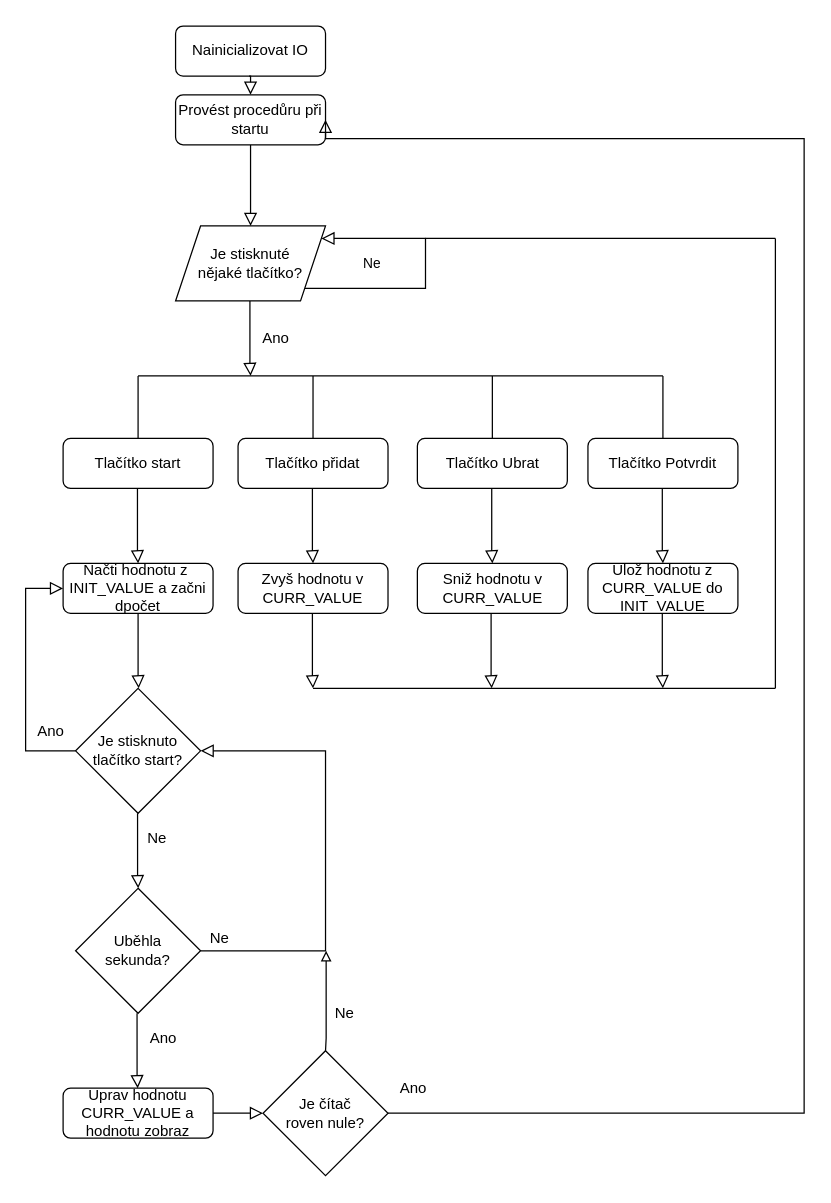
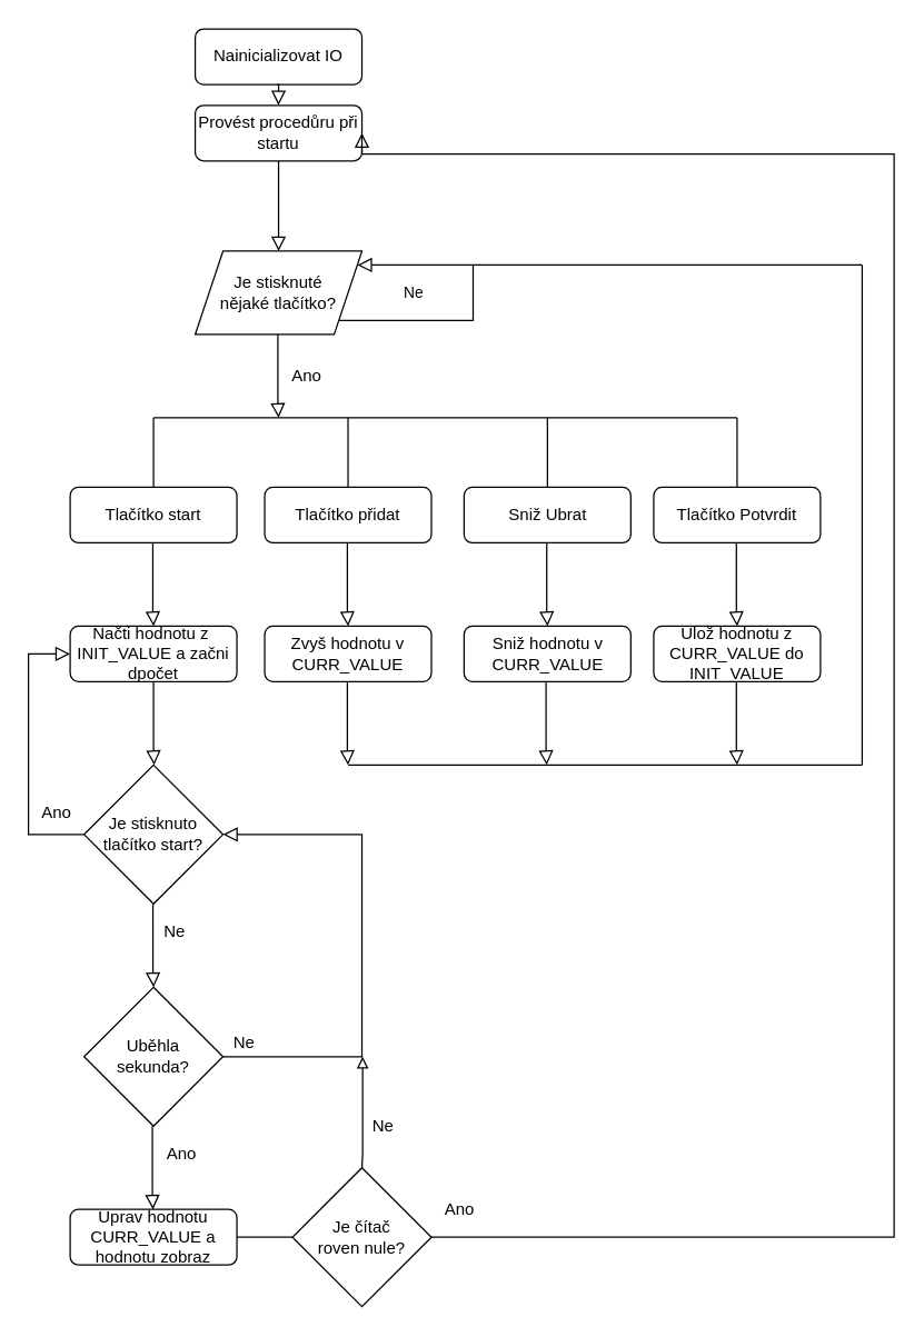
  <mxCell id="0" />
  <mxCell id="1" parent="0" />
  <mxCell id="2" value="" style="rounded=0;html=1;jettySize=auto;orthogonalLoop=1;fontSize=11;endArrow=block;endFill=0;endSize=8;strokeWidth=1;shadow=0;labelBackgroundColor=none;edgeStyle=orthogonalEdgeStyle;" parent="1" source="3" edge="1"><mxGeometry relative="1" as="geometry"><mxPoint x="200" y="180" as="targetPoint" /></mxGeometry></mxCell>
  <mxCell id="3" value="Provést procedůru při startu" style="rounded=1;whiteSpace=wrap;html=1;fontSize=12;glass=0;strokeWidth=1;shadow=0;" parent="1" vertex="1"><mxGeometry x="140" y="75" width="120" height="40" as="geometry" /></mxCell>
  <mxCell id="4" value="Ne" style="edgeStyle=orthogonalEdgeStyle;rounded=0;html=1;jettySize=auto;orthogonalLoop=1;fontSize=11;endArrow=block;endFill=0;endSize=8;strokeWidth=1;shadow=0;labelBackgroundColor=none;" parent="1" source="5" target="5" edge="1"><mxGeometry x="0.636" y="20" relative="1" as="geometry"><mxPoint as="offset" /><mxPoint x="270" y="240" as="sourcePoint" /><mxPoint x="270" y="210" as="targetPoint" /><Array as="points"><mxPoint x="340" y="230" /><mxPoint x="340" y="190" /></Array></mxGeometry></mxCell>
  <mxCell id="5" value="Je stisknuté &lt;br&gt;nějaké tlačítko?" style="shape=parallelogram;perimeter=parallelogramPerimeter;whiteSpace=wrap;html=1;fixedSize=1;" parent="1" vertex="1"><mxGeometry x="140" y="180" width="120" height="60" as="geometry" /></mxCell>
  <mxCell id="6" value="" style="rounded=0;html=1;jettySize=auto;orthogonalLoop=1;fontSize=11;endArrow=block;endFill=0;endSize=8;strokeWidth=1;shadow=0;labelBackgroundColor=none;edgeStyle=orthogonalEdgeStyle;" parent="1" edge="1"><mxGeometry relative="1" as="geometry"><mxPoint x="199.5" y="240" as="sourcePoint" /><mxPoint x="200" y="300" as="targetPoint" /><Array as="points"><mxPoint x="200" y="290" /><mxPoint x="200" y="290" /></Array></mxGeometry></mxCell>
  <mxCell id="7" value="Ano" style="text;html=1;align=center;verticalAlign=middle;resizable=0;points=[];autosize=1;" parent="1" vertex="1"><mxGeometry x="200" y="260" width="40" height="20" as="geometry" /></mxCell>
  <mxCell id="8" value="" style="endArrow=none;html=1;" parent="1" edge="1"><mxGeometry width="50" height="50" relative="1" as="geometry"><mxPoint x="110" y="300" as="sourcePoint" /><mxPoint x="530" y="300" as="targetPoint" /></mxGeometry></mxCell>
  <mxCell id="9" value="" style="endArrow=none;html=1;" parent="1" edge="1"><mxGeometry width="50" height="50" relative="1" as="geometry"><mxPoint x="110" y="300" as="sourcePoint" /><mxPoint x="110" y="350" as="targetPoint" /></mxGeometry></mxCell>
  <mxCell id="10" style="edgeStyle=elbowEdgeStyle;rounded=0;orthogonalLoop=1;jettySize=auto;html=1;exitX=0.75;exitY=1;exitDx=0;exitDy=0;endArrow=classicThin;endFill=1;" parent="1" source="3" target="3" edge="1"><mxGeometry relative="1" as="geometry" /></mxCell>
  <mxCell id="11" value="Tlačítko start" style="rounded=1;whiteSpace=wrap;html=1;fontSize=12;glass=0;strokeWidth=1;shadow=0;" parent="1" vertex="1"><mxGeometry x="50" y="350" width="120" height="40" as="geometry" /></mxCell>
  <mxCell id="12" value="" style="endArrow=none;html=1;" parent="1" edge="1"><mxGeometry width="50" height="50" relative="1" as="geometry"><mxPoint x="250" y="300" as="sourcePoint" /><mxPoint x="250" y="350" as="targetPoint" /></mxGeometry></mxCell>
  <mxCell id="13" value="Tlačítko přidat" style="rounded=1;whiteSpace=wrap;html=1;fontSize=12;glass=0;strokeWidth=1;shadow=0;" parent="1" vertex="1"><mxGeometry x="190" y="350" width="120" height="40" as="geometry" /></mxCell>
  <mxCell id="14" value="" style="endArrow=none;html=1;" parent="1" edge="1"><mxGeometry width="50" height="50" relative="1" as="geometry"><mxPoint x="393.5" y="300" as="sourcePoint" /><mxPoint x="393.5" y="350" as="targetPoint" /></mxGeometry></mxCell>
- <mxCell id="15" value="Tlačítko Ubrat" style="rounded=1;whiteSpace=wrap;html=1;fontSize=12;glass=0;strokeWidth=1;shadow=0;" parent="1" vertex="1"><mxGeometry x="333.5" y="350" width="120" height="40" as="geometry" /></mxCell>
+ <mxCell id="15" value="Sniž Ubrat" style="rounded=1;whiteSpace=wrap;html=1;fontSize=12;glass=0;strokeWidth=1;shadow=0;" parent="1" vertex="1"><mxGeometry x="333.5" y="350" width="120" height="40" as="geometry" /></mxCell>
  <mxCell id="16" value="" style="endArrow=none;html=1;" parent="1" edge="1"><mxGeometry width="50" height="50" relative="1" as="geometry"><mxPoint x="530" y="300" as="sourcePoint" /><mxPoint x="530" y="350" as="targetPoint" /></mxGeometry></mxCell>
  <mxCell id="17" value="Tlačítko Potvrdit" style="rounded=1;whiteSpace=wrap;html=1;fontSize=12;glass=0;strokeWidth=1;shadow=0;" parent="1" vertex="1"><mxGeometry x="470" y="350" width="120" height="40" as="geometry" /></mxCell>
  <mxCell id="18" value="Načti hodnotu z&amp;nbsp; INIT_VALUE a začni dpočet" style="rounded=1;whiteSpace=wrap;html=1;fontSize=12;glass=0;strokeWidth=1;shadow=0;" parent="1" vertex="1"><mxGeometry x="50" y="450" width="120" height="40" as="geometry" /></mxCell>
  <mxCell id="19" value="" style="rounded=0;html=1;jettySize=auto;orthogonalLoop=1;fontSize=11;endArrow=block;endFill=0;endSize=8;strokeWidth=1;shadow=0;labelBackgroundColor=none;edgeStyle=orthogonalEdgeStyle;" parent="1" edge="1"><mxGeometry relative="1" as="geometry"><mxPoint x="109.5" y="390" as="sourcePoint" /><mxPoint x="110" y="450" as="targetPoint" /><Array as="points"><mxPoint x="110" y="440" /><mxPoint x="110" y="440" /></Array></mxGeometry></mxCell>
  <mxCell id="20" value="" style="rounded=0;html=1;jettySize=auto;orthogonalLoop=1;fontSize=11;endArrow=block;endFill=0;endSize=8;strokeWidth=1;shadow=0;labelBackgroundColor=none;edgeStyle=orthogonalEdgeStyle;" parent="1" edge="1"><mxGeometry relative="1" as="geometry"><mxPoint x="249.5" y="390" as="sourcePoint" /><mxPoint x="250" y="450" as="targetPoint" /><Array as="points"><mxPoint x="250" y="440" /><mxPoint x="250" y="440" /></Array></mxGeometry></mxCell>
  <mxCell id="21" value="Zvyš hodnotu v CURR_VALUE" style="rounded=1;whiteSpace=wrap;html=1;fontSize=12;glass=0;strokeWidth=1;shadow=0;" parent="1" vertex="1"><mxGeometry x="190" y="450" width="120" height="40" as="geometry" /></mxCell>
  <mxCell id="22" value="" style="rounded=0;html=1;jettySize=auto;orthogonalLoop=1;fontSize=11;endArrow=block;endFill=0;endSize=8;strokeWidth=1;shadow=0;labelBackgroundColor=none;edgeStyle=orthogonalEdgeStyle;" parent="1" edge="1"><mxGeometry relative="1" as="geometry"><mxPoint x="393" y="390" as="sourcePoint" /><mxPoint x="393.5" y="450" as="targetPoint" /><Array as="points"><mxPoint x="393.5" y="440" /><mxPoint x="393.5" y="440" /></Array></mxGeometry></mxCell>
  <mxCell id="23" value="Sniž hodnotu v CURR_VALUE" style="rounded=1;whiteSpace=wrap;html=1;fontSize=12;glass=0;strokeWidth=1;shadow=0;" parent="1" vertex="1"><mxGeometry x="333.5" y="450" width="120" height="40" as="geometry" /></mxCell>
  <mxCell id="24" value="" style="rounded=0;html=1;jettySize=auto;orthogonalLoop=1;fontSize=11;endArrow=block;endFill=0;endSize=8;strokeWidth=1;shadow=0;labelBackgroundColor=none;edgeStyle=orthogonalEdgeStyle;" parent="1" edge="1"><mxGeometry relative="1" as="geometry"><mxPoint x="529.5" y="390" as="sourcePoint" /><mxPoint x="530" y="450" as="targetPoint" /><Array as="points"><mxPoint x="530" y="440" /><mxPoint x="530" y="440" /></Array></mxGeometry></mxCell>
  <mxCell id="25" value="Ulož hodnotu z CURR_VALUE do INIT_VALUE" style="rounded=1;whiteSpace=wrap;html=1;fontSize=12;glass=0;strokeWidth=1;shadow=0;" parent="1" vertex="1"><mxGeometry x="470" y="450" width="120" height="40" as="geometry" /></mxCell>
  <mxCell id="26" value="" style="rounded=0;html=1;jettySize=auto;orthogonalLoop=1;fontSize=11;endArrow=block;endFill=0;endSize=8;strokeWidth=1;shadow=0;labelBackgroundColor=none;edgeStyle=orthogonalEdgeStyle;" parent="1" edge="1"><mxGeometry relative="1" as="geometry"><mxPoint x="249.5" y="490" as="sourcePoint" /><mxPoint x="250" y="550" as="targetPoint" /><Array as="points"><mxPoint x="250" y="540" /><mxPoint x="250" y="540" /></Array></mxGeometry></mxCell>
  <mxCell id="27" value="" style="rounded=0;html=1;jettySize=auto;orthogonalLoop=1;fontSize=11;endArrow=block;endFill=0;endSize=8;strokeWidth=1;shadow=0;labelBackgroundColor=none;edgeStyle=orthogonalEdgeStyle;" parent="1" edge="1"><mxGeometry relative="1" as="geometry"><mxPoint x="392.5" y="490" as="sourcePoint" /><mxPoint x="393" y="550" as="targetPoint" /><Array as="points"><mxPoint x="393" y="540" /><mxPoint x="393" y="540" /></Array></mxGeometry></mxCell>
  <mxCell id="28" value="" style="rounded=0;html=1;jettySize=auto;orthogonalLoop=1;fontSize=11;endArrow=block;endFill=0;endSize=8;strokeWidth=1;shadow=0;labelBackgroundColor=none;edgeStyle=orthogonalEdgeStyle;" parent="1" edge="1"><mxGeometry relative="1" as="geometry"><mxPoint x="529.5" y="490" as="sourcePoint" /><mxPoint x="530" y="550" as="targetPoint" /><Array as="points"><mxPoint x="530" y="540" /><mxPoint x="530" y="540" /></Array></mxGeometry></mxCell>
  <mxCell id="29" value="" style="endArrow=none;html=1;" parent="1" edge="1"><mxGeometry width="50" height="50" relative="1" as="geometry"><mxPoint x="250" y="550" as="sourcePoint" /><mxPoint x="620" y="550" as="targetPoint" /></mxGeometry></mxCell>
  <mxCell id="30" value="" style="endArrow=none;html=1;" parent="1" edge="1"><mxGeometry width="50" height="50" relative="1" as="geometry"><mxPoint x="620" y="190" as="sourcePoint" /><mxPoint x="620" y="550" as="targetPoint" /></mxGeometry></mxCell>
  <mxCell id="31" value="" style="endArrow=none;html=1;" parent="1" edge="1"><mxGeometry width="50" height="50" relative="1" as="geometry"><mxPoint x="340" y="190" as="sourcePoint" /><mxPoint x="620" y="190" as="targetPoint" /></mxGeometry></mxCell>
  <mxCell id="32" value="" style="rounded=0;html=1;jettySize=auto;orthogonalLoop=1;fontSize=11;endArrow=block;endFill=0;endSize=8;strokeWidth=1;shadow=0;labelBackgroundColor=none;edgeStyle=orthogonalEdgeStyle;" parent="1" edge="1"><mxGeometry relative="1" as="geometry"><mxPoint x="110" y="490" as="sourcePoint" /><mxPoint x="110.5" y="550" as="targetPoint" /><Array as="points"><mxPoint x="110.5" y="540" /><mxPoint x="110.5" y="540" /></Array></mxGeometry></mxCell>
  <mxCell id="33" value="Je stisknuto tlačítko start?" style="rhombus;whiteSpace=wrap;html=1;" parent="1" vertex="1"><mxGeometry x="60" y="550" width="100" height="100" as="geometry" /></mxCell>
  <mxCell id="34" value="" style="rounded=0;html=1;jettySize=auto;orthogonalLoop=1;fontSize=11;endArrow=block;endFill=0;endSize=8;strokeWidth=1;shadow=0;labelBackgroundColor=none;edgeStyle=orthogonalEdgeStyle;entryX=0;entryY=0.5;entryDx=0;entryDy=0;" parent="1" target="18" edge="1"><mxGeometry relative="1" as="geometry"><mxPoint x="60" y="600" as="sourcePoint" /><mxPoint x="20" y="470" as="targetPoint" /><Array as="points"><mxPoint x="20" y="600" /><mxPoint x="20" y="470" /></Array></mxGeometry></mxCell>
  <mxCell id="35" value="Ano" style="text;html=1;align=center;verticalAlign=middle;resizable=0;points=[];autosize=1;" parent="1" vertex="1"><mxGeometry x="20" y="575" width="40" height="20" as="geometry" /></mxCell>
  <mxCell id="36" value="" style="rounded=0;html=1;jettySize=auto;orthogonalLoop=1;fontSize=11;endArrow=block;endFill=0;endSize=8;strokeWidth=1;shadow=0;labelBackgroundColor=none;edgeStyle=orthogonalEdgeStyle;" parent="1" edge="1"><mxGeometry relative="1" as="geometry"><mxPoint x="109.58" y="650" as="sourcePoint" /><mxPoint x="110.08" y="710" as="targetPoint" /><Array as="points"><mxPoint x="110.08" y="700" /><mxPoint x="110.08" y="700" /></Array></mxGeometry></mxCell>
  <mxCell id="37" value="Ne" style="text;html=1;align=center;verticalAlign=middle;resizable=0;points=[];autosize=1;" parent="1" vertex="1"><mxGeometry x="110" y="660" width="30" height="20" as="geometry" /></mxCell>
  <mxCell id="38" value="Uběhla &lt;br&gt;sekunda?" style="rhombus;whiteSpace=wrap;html=1;" parent="1" vertex="1"><mxGeometry x="60" y="710" width="100" height="100" as="geometry" /></mxCell>
  <mxCell id="39" value="" style="rounded=0;html=1;jettySize=auto;orthogonalLoop=1;fontSize=11;endArrow=block;endFill=0;endSize=8;strokeWidth=1;shadow=0;labelBackgroundColor=none;edgeStyle=orthogonalEdgeStyle;" parent="1" edge="1"><mxGeometry relative="1" as="geometry"><mxPoint x="109.17" y="810" as="sourcePoint" /><mxPoint x="109.67" y="870" as="targetPoint" /><Array as="points"><mxPoint x="109.67" y="860" /><mxPoint x="109.67" y="860" /></Array></mxGeometry></mxCell>
  <mxCell id="40" value="" style="rounded=0;html=1;jettySize=auto;orthogonalLoop=1;fontSize=11;endArrow=block;endFill=0;endSize=8;strokeWidth=1;shadow=0;labelBackgroundColor=none;edgeStyle=orthogonalEdgeStyle;entryX=1;entryY=0.5;entryDx=0;entryDy=0;" parent="1" target="33" edge="1"><mxGeometry relative="1" as="geometry"><mxPoint x="160" y="760" as="sourcePoint" /><mxPoint x="260" y="600" as="targetPoint" /><Array as="points"><mxPoint x="260" y="760" /><mxPoint x="260" y="600" /></Array></mxGeometry></mxCell>
  <mxCell id="41" value="Ne" style="text;html=1;align=center;verticalAlign=middle;resizable=0;points=[];autosize=1;" parent="1" vertex="1"><mxGeometry x="160" y="740" width="30" height="20" as="geometry" /></mxCell>
  <mxCell id="42" value="Ano" style="text;html=1;align=center;verticalAlign=middle;resizable=0;points=[];autosize=1;" parent="1" vertex="1"><mxGeometry x="110" y="820" width="40" height="20" as="geometry" /></mxCell>
  <mxCell id="43" value="Uprav hodnotu CURR_VALUE a hodnotu zobraz" style="rounded=1;whiteSpace=wrap;html=1;fontSize=12;glass=0;strokeWidth=1;shadow=0;" parent="1" vertex="1"><mxGeometry x="50" y="870" width="120" height="40" as="geometry" /></mxCell>
- <mxCell id="44" value="" style="rounded=0;html=1;jettySize=auto;orthogonalLoop=1;fontSize=11;endArrow=block;endFill=0;endSize=8;strokeWidth=1;shadow=0;labelBackgroundColor=none;edgeStyle=orthogonalEdgeStyle;exitX=1;exitY=0.5;exitDx=0;exitDy=0;entryX=0;entryY=0.5;entryDx=0;entryDy=0;" parent="1" source="43" target="45" edge="1"><mxGeometry relative="1" as="geometry"><mxPoint x="230" y="880" as="sourcePoint" /><mxPoint x="240" y="890" as="targetPoint" /><Array as="points" /></mxGeometry></mxCell>
+ <mxCell id="44" value="" style="rounded=0;html=1;jettySize=auto;orthogonalLoop=1;fontSize=11;endArrow=none;endFill=0;endSize=8;strokeWidth=1;shadow=0;labelBackgroundColor=none;edgeStyle=orthogonalEdgeStyle;exitX=1;exitY=0.5;exitDx=0;exitDy=0;entryX=0;entryY=0.5;entryDx=0;entryDy=0;" parent="1" source="43" target="45" edge="1"><mxGeometry relative="1" as="geometry"><mxPoint x="230" y="880" as="sourcePoint" /><mxPoint x="240" y="890" as="targetPoint" /><Array as="points" /></mxGeometry></mxCell>
  <mxCell id="45" value="Je čítač &lt;br&gt;roven nule?" style="rhombus;whiteSpace=wrap;html=1;" parent="1" vertex="1"><mxGeometry x="210" y="840" width="100" height="100" as="geometry" /></mxCell>
  <mxCell id="46" value="" style="rounded=0;html=1;jettySize=auto;orthogonalLoop=1;fontSize=11;endArrow=none;endFill=0;endSize=8;strokeWidth=1;shadow=0;labelBackgroundColor=none;edgeStyle=orthogonalEdgeStyle;startArrow=block;startFill=0;" parent="1" edge="1"><mxGeometry relative="1" as="geometry"><mxPoint x="260.5" y="760" as="sourcePoint" /><mxPoint x="260" y="840" as="targetPoint" /><Array as="points"><mxPoint x="260" y="830" /><mxPoint x="260" y="830" /></Array></mxGeometry></mxCell>
  <mxCell id="47" value="Ne" style="text;html=1;align=center;verticalAlign=middle;resizable=0;points=[];autosize=1;" parent="1" vertex="1"><mxGeometry x="260" y="800" width="30" height="20" as="geometry" /></mxCell>
  <mxCell id="48" value="" style="rounded=0;html=1;jettySize=auto;orthogonalLoop=1;fontSize=11;endArrow=block;endFill=0;endSize=8;strokeWidth=1;shadow=0;labelBackgroundColor=none;edgeStyle=orthogonalEdgeStyle;exitX=1;exitY=0.5;exitDx=0;exitDy=0;entryX=1;entryY=0.5;entryDx=0;entryDy=0;" parent="1" source="45" target="3" edge="1"><mxGeometry relative="1" as="geometry"><mxPoint x="333.5" y="889.58" as="sourcePoint" /><mxPoint x="643.5" y="550" as="targetPoint" /><Array as="points"><mxPoint x="643" y="890" /><mxPoint x="643" y="110" /></Array></mxGeometry></mxCell>
  <mxCell id="49" value="Ano" style="text;html=1;align=center;verticalAlign=middle;resizable=0;points=[];autosize=1;" parent="1" vertex="1"><mxGeometry x="310" y="860" width="40" height="20" as="geometry" /></mxCell>
  <mxCell id="50" value="Nainicializovat IO" style="rounded=1;whiteSpace=wrap;html=1;fontSize=12;glass=0;strokeWidth=1;shadow=0;" parent="1" vertex="1"><mxGeometry x="140" y="20" width="120" height="40" as="geometry" /></mxCell>
  <mxCell id="51" value="" style="rounded=0;html=1;jettySize=auto;orthogonalLoop=1;fontSize=11;endArrow=block;endFill=0;endSize=8;strokeWidth=1;shadow=0;labelBackgroundColor=none;edgeStyle=orthogonalEdgeStyle;entryX=0.5;entryY=0;entryDx=0;entryDy=0;" parent="1" target="3" edge="1"><mxGeometry relative="1" as="geometry"><mxPoint x="198.82" y="60" as="sourcePoint" /><mxPoint x="198.82" y="110" as="targetPoint" /></mxGeometry></mxCell>
